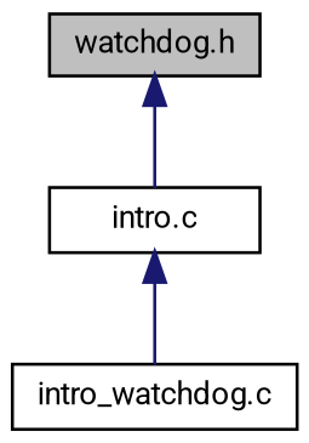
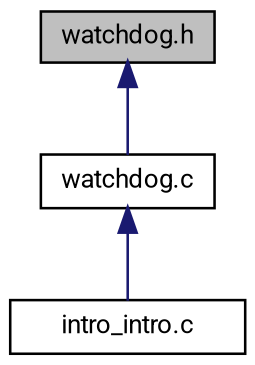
  digraph {
    fontname=Roboto
    node [color=black fillcolor=white fontname=Roboto fontsize=10 shape=record style=filled]
    edge [color=midnightblue dir=back fontname=Roboto fontsize=10 labelfontname=FreeSans labelfontsize=10 style=solid]
    n1 [fillcolor=grey75 fontcolor=black height=0.2 label="watchdog.h" width=0.4]
-   n2 [height=0.2 label="intro.c" width=0.4]
-   n3 [height=0.2 label="intro_watchdog.c" width=0.4]
+   n2 [height=0.2 label="watchdog.c" width=0.4]
+   n3 [height=0.2 label="intro_intro.c" width=0.4]
    n1 -> n2
    n2 -> n3
  }
